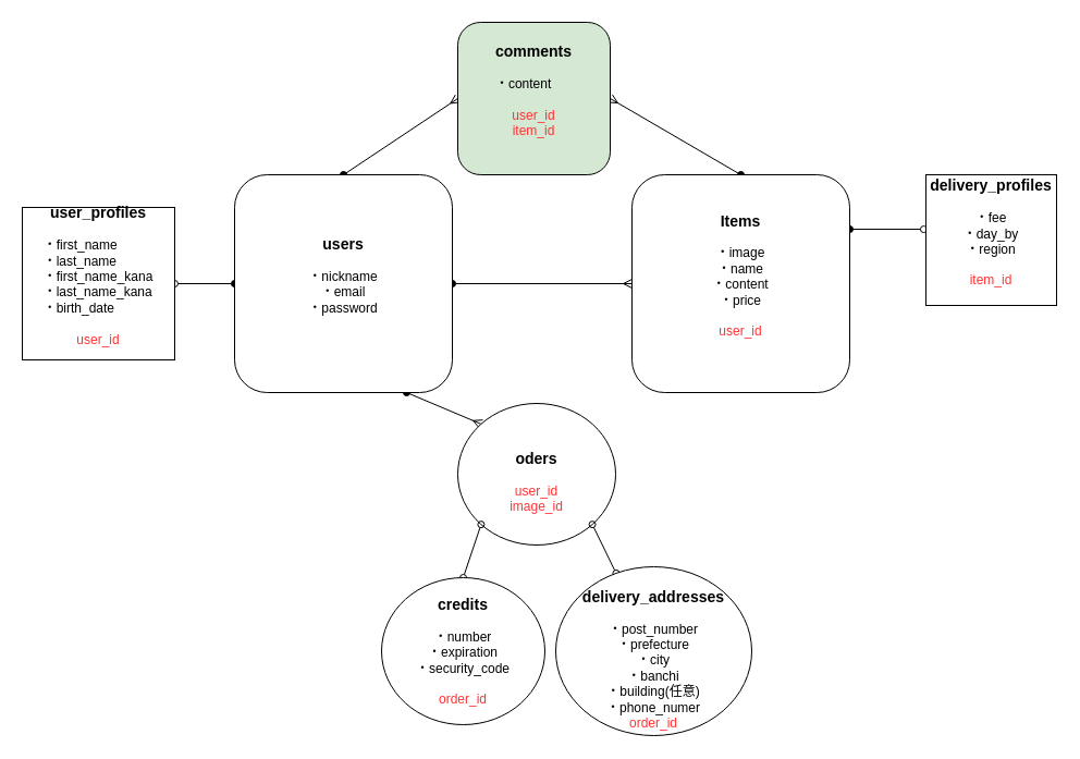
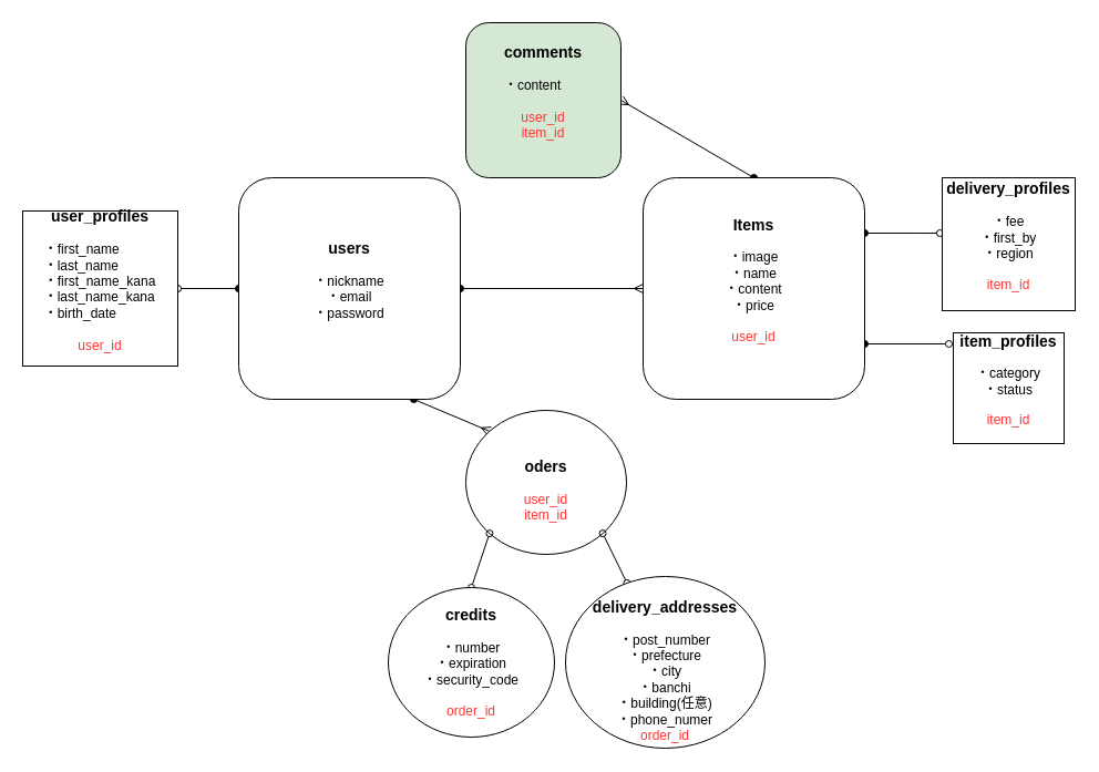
  <mxCell id="0" />
  <mxCell id="1" parent="0" />
- <mxCell id="2" style="edgeStyle=none;rounded=0;orthogonalLoop=1;jettySize=auto;html=1;exitX=0;exitY=0.5;exitDx=0;exitDy=0;startArrow=ERmany;startFill=0;endArrow=oval;endFill=1;strokeColor=#000000;fontColor=#FF3333;entryX=0.5;entryY=0;entryDx=0;entryDy=0;" edge="1" parent="1" source="4" target="8"><mxGeometry relative="1" as="geometry"><mxPoint x="370" y="220" as="targetPoint" /></mxGeometry></mxCell>
  <mxCell id="3" style="edgeStyle=none;rounded=0;orthogonalLoop=1;jettySize=auto;html=1;exitX=1;exitY=0.5;exitDx=0;exitDy=0;startArrow=ERmany;startFill=0;endArrow=oval;endFill=1;strokeColor=#000000;fontColor=#FF3333;entryX=0.5;entryY=0;entryDx=0;entryDy=0;" edge="1" parent="1" source="4" target="12"><mxGeometry relative="1" as="geometry" /></mxCell>
  <mxCell id="4" value="&lt;h3&gt;comments&lt;/h3&gt;&lt;div style=&quot;text-align: left ; font-size: 11px&quot;&gt;&lt;span style=&quot;font-size: 12px&quot;&gt;・content&lt;/span&gt;&lt;br&gt;&lt;/div&gt;&lt;div style=&quot;text-align: left ; font-size: 11px&quot;&gt;&lt;span style=&quot;font-size: 12px&quot;&gt;&lt;br&gt;&lt;/span&gt;&lt;/div&gt;&lt;div style=&quot;font-size: 11px&quot;&gt;&lt;span style=&quot;font-size: 12px&quot;&gt;&lt;font color=&quot;#ff3333&quot;&gt;user_id&lt;/font&gt;&lt;/span&gt;&lt;/div&gt;&lt;div style=&quot;font-size: 11px&quot;&gt;&lt;span style=&quot;color: rgb(255 , 51 , 51) ; font-size: 12px&quot;&gt;item_id&lt;/span&gt;&lt;/div&gt;&lt;div style=&quot;text-align: left ; font-size: 11px&quot;&gt;&lt;span style=&quot;font-size: 12px&quot;&gt;&lt;font color=&quot;#ff3333&quot;&gt;&lt;br&gt;&lt;/font&gt;&lt;/span&gt;&lt;/div&gt;&lt;div style=&quot;text-align: left ; font-size: 11px&quot;&gt;&lt;span style=&quot;font-size: 12px&quot;&gt;&lt;br&gt;&lt;/span&gt;&lt;/div&gt;" style="whiteSpace=wrap;html=1;aspect=fixed;align=center;rounded=1;fillColor=#d5e8d4;" vertex="1" parent="1"><mxGeometry x="420" y="20" width="140" height="140" as="geometry" /></mxCell>
  <mxCell id="5" style="edgeStyle=none;rounded=0;orthogonalLoop=1;jettySize=auto;html=1;entryX=0;entryY=0;entryDx=0;entryDy=0;startArrow=oval;startFill=1;endArrow=ERmany;endFill=0;strokeColor=#000000;fontColor=#FF3333;" edge="1" parent="1" target="15"><mxGeometry relative="1" as="geometry"><mxPoint x="373" y="360" as="sourcePoint" /></mxGeometry></mxCell>
  <mxCell id="6" style="edgeStyle=none;rounded=0;orthogonalLoop=1;jettySize=auto;html=1;startArrow=oval;startFill=1;endArrow=oval;endFill=0;strokeColor=#000000;fontColor=#FF3333;" edge="1" parent="1" source="8" target="9"><mxGeometry relative="1" as="geometry" /></mxCell>
  <mxCell id="7" style="edgeStyle=none;rounded=0;orthogonalLoop=1;jettySize=auto;html=1;exitX=1;exitY=0.5;exitDx=0;exitDy=0;entryX=0;entryY=0.5;entryDx=0;entryDy=0;startArrow=oval;startFill=1;endArrow=ERmany;endFill=0;strokeColor=#000000;fontColor=#FF3333;" edge="1" parent="1" source="8" target="12"><mxGeometry relative="1" as="geometry" /></mxCell>
  <mxCell id="8" value="&lt;h3&gt;users&lt;/h3&gt;&lt;div&gt;・nickname&lt;/div&gt;&lt;div&gt;・email&lt;/div&gt;&lt;div&gt;・password&lt;/div&gt;&lt;div&gt;&lt;br&gt;&lt;/div&gt;&lt;div style=&quot;text-align: left ; font-size: 11px&quot;&gt;&lt;span style=&quot;font-size: 12px&quot;&gt;&lt;br&gt;&lt;/span&gt;&lt;/div&gt;" style="whiteSpace=wrap;html=1;aspect=fixed;align=center;rounded=1;" vertex="1" parent="1"><mxGeometry x="215" width="200" height="200" as="geometry" y="160" /></mxCell>
  <mxCell id="9" value="&lt;h3&gt;user_profiles&lt;/h3&gt;&lt;div style=&quot;text-align: left ; font-size: 11px&quot;&gt;&lt;span style=&quot;font-size: 12px&quot;&gt;・first_name&lt;/span&gt;&lt;br&gt;&lt;/div&gt;&lt;div style=&quot;text-align: left ; font-size: 11px&quot;&gt;&lt;span style=&quot;font-size: 12px&quot;&gt;・last_name&lt;/span&gt;&lt;/div&gt;&lt;div style=&quot;text-align: left ; font-size: 11px&quot;&gt;&lt;span style=&quot;font-size: 12px&quot;&gt;・first_name_kana&lt;/span&gt;&lt;/div&gt;&lt;div style=&quot;text-align: left ; font-size: 11px&quot;&gt;&lt;span style=&quot;font-size: 12px&quot;&gt;・last_name_kana&lt;/span&gt;&lt;/div&gt;&lt;div style=&quot;text-align: left ; font-size: 11px&quot;&gt;&lt;span style=&quot;font-size: 12px&quot;&gt;・birth_date&lt;/span&gt;&lt;/div&gt;&lt;div style=&quot;text-align: left ; font-size: 11px&quot;&gt;&lt;span style=&quot;font-size: 12px&quot;&gt;&lt;br&gt;&lt;/span&gt;&lt;/div&gt;&lt;div style=&quot;font-size: 11px&quot;&gt;&lt;span style=&quot;font-size: 12px&quot;&gt;&lt;font color=&quot;#ff3333&quot;&gt;user_id&lt;/font&gt;&lt;/span&gt;&lt;/div&gt;&lt;div style=&quot;text-align: left ; font-size: 11px&quot;&gt;&lt;span style=&quot;font-size: 12px&quot;&gt;&lt;font color=&quot;#ff3333&quot;&gt;&lt;br&gt;&lt;/font&gt;&lt;/span&gt;&lt;/div&gt;&lt;div style=&quot;text-align: left ; font-size: 11px&quot;&gt;&lt;span style=&quot;font-size: 12px&quot;&gt;&lt;br&gt;&lt;/span&gt;&lt;/div&gt;" style="whiteSpace=wrap;html=1;aspect=fixed;align=center;rounded=0;" vertex="1" parent="1"><mxGeometry x="20" y="190" width="140" height="140" as="geometry" /></mxCell>
  <mxCell id="10" style="edgeStyle=none;rounded=0;orthogonalLoop=1;jettySize=auto;html=1;exitX=1;exitY=0.25;exitDx=0;exitDy=0;entryX=-0.017;entryY=0.417;entryDx=0;entryDy=0;entryPerimeter=0;startArrow=oval;startFill=1;endArrow=oval;endFill=0;strokeColor=#000000;fontColor=#FF3333;" edge="1" parent="1" source="12" target="14"><mxGeometry relative="1" as="geometry" /></mxCell>
+ <mxCell id="11" style="edgeStyle=none;rounded=0;orthogonalLoop=1;jettySize=auto;html=1;exitX=1;exitY=0.75;exitDx=0;exitDy=0;entryX=-0.04;entryY=0.1;entryDx=0;entryDy=0;entryPerimeter=0;startArrow=oval;startFill=1;endArrow=oval;endFill=0;strokeColor=#000000;fontColor=#FF3333;" edge="1" parent="1" source="12" target="13"><mxGeometry relative="1" as="geometry" /></mxCell>
  <mxCell id="12" value="&lt;h3&gt;Items&lt;/h3&gt;&lt;div&gt;・image&lt;/div&gt;&lt;div&gt;・name&lt;/div&gt;&lt;div&gt;・content&lt;/div&gt;&lt;div&gt;・price&lt;/div&gt;&lt;div style=&quot;text-align: left ; font-size: 11px&quot;&gt;&lt;span style=&quot;font-size: 12px&quot;&gt;&lt;br&gt;&lt;/span&gt;&lt;/div&gt;&lt;div style=&quot;font-size: 11px&quot;&gt;&lt;span style=&quot;font-size: 12px&quot;&gt;&lt;font color=&quot;#ff3333&quot;&gt;user_id&lt;/font&gt;&lt;/span&gt;&lt;/div&gt;&lt;div style=&quot;text-align: left ; font-size: 11px&quot;&gt;&lt;span style=&quot;font-size: 12px&quot;&gt;&lt;font color=&quot;#ff3333&quot;&gt;&lt;br&gt;&lt;/font&gt;&lt;/span&gt;&lt;/div&gt;&lt;div style=&quot;text-align: left ; font-size: 11px&quot;&gt;&lt;span style=&quot;font-size: 12px&quot;&gt;&lt;br&gt;&lt;/span&gt;&lt;/div&gt;" style="whiteSpace=wrap;html=1;aspect=fixed;align=center;rounded=1;" vertex="1" parent="1"><mxGeometry x="580" width="200" height="200" as="geometry" y="160" /></mxCell>
- <mxCell id="14" value="&lt;h3&gt;delivery_profiles&lt;/h3&gt;&lt;div style=&quot;font-size: 11px&quot;&gt;&lt;span style=&quot;font-size: 12px&quot;&gt;・fee&lt;/span&gt;&lt;br&gt;&lt;/div&gt;&lt;div&gt;・day_by&lt;/div&gt;&lt;div&gt;・region&lt;/div&gt;&lt;div style=&quot;font-size: 11px&quot;&gt;&lt;br&gt;&lt;/div&gt;&lt;div style=&quot;font-size: 11px&quot;&gt;&lt;span style=&quot;font-size: 12px&quot;&gt;&lt;font color=&quot;#ff3333&quot;&gt;item_id&lt;/font&gt;&lt;/span&gt;&lt;/div&gt;&lt;div style=&quot;font-size: 11px&quot;&gt;&lt;span style=&quot;font-size: 12px&quot;&gt;&lt;font color=&quot;#ff3333&quot;&gt;&lt;br&gt;&lt;/font&gt;&lt;/span&gt;&lt;/div&gt;&lt;div style=&quot;font-size: 11px&quot;&gt;&lt;span style=&quot;font-size: 12px&quot;&gt;&lt;br&gt;&lt;/span&gt;&lt;/div&gt;" style="whiteSpace=wrap;html=1;aspect=fixed;align=center;" vertex="1" parent="1"><mxGeometry x="850" width="120" height="120" as="geometry" y="160" /></mxCell>
- <mxCell id="15" value="&lt;h3&gt;&lt;font color=&quot;#000000&quot;&gt;oders&lt;/font&gt;&lt;/h3&gt;&lt;div&gt;user_id&lt;/div&gt;&lt;div&gt;image_id&lt;/div&gt;" style="ellipse;whiteSpace=wrap;html=1;rounded=0;fontColor=#FF3333;" vertex="1" parent="1"><mxGeometry x="420" y="370" width="145" height="130" as="geometry" /></mxCell>
+ <mxCell id="13" value="&lt;h3&gt;item_profiles&lt;/h3&gt;&lt;div style=&quot;font-size: 11px&quot;&gt;&lt;span style=&quot;font-size: 12px&quot;&gt;・category&lt;/span&gt;&lt;br&gt;&lt;/div&gt;&lt;div&gt;・status&lt;/div&gt;&lt;div style=&quot;font-size: 11px&quot;&gt;&lt;br&gt;&lt;/div&gt;&lt;div style=&quot;font-size: 11px&quot;&gt;&lt;span style=&quot;font-size: 12px&quot;&gt;&lt;font color=&quot;#ff3333&quot;&gt;item_id&lt;/font&gt;&lt;/span&gt;&lt;/div&gt;&lt;div style=&quot;font-size: 11px&quot;&gt;&lt;span style=&quot;font-size: 12px&quot;&gt;&lt;font color=&quot;#ff3333&quot;&gt;&lt;br&gt;&lt;/font&gt;&lt;/span&gt;&lt;/div&gt;&lt;div style=&quot;font-size: 11px&quot;&gt;&lt;span style=&quot;font-size: 12px&quot;&gt;&lt;br&gt;&lt;/span&gt;&lt;/div&gt;" style="whiteSpace=wrap;html=1;aspect=fixed;align=center;" vertex="1" parent="1"><mxGeometry x="860" y="300" width="100" height="100" as="geometry" /></mxCell>
+ <mxCell id="14" value="&lt;h3&gt;delivery_profiles&lt;/h3&gt;&lt;div style=&quot;font-size: 11px&quot;&gt;&lt;span style=&quot;font-size: 12px&quot;&gt;・fee&lt;/span&gt;&lt;br&gt;&lt;/div&gt;&lt;div&gt;・first_by&lt;/div&gt;&lt;div&gt;・region&lt;/div&gt;&lt;div style=&quot;font-size: 11px&quot;&gt;&lt;br&gt;&lt;/div&gt;&lt;div style=&quot;font-size: 11px&quot;&gt;&lt;span style=&quot;font-size: 12px&quot;&gt;&lt;font color=&quot;#ff3333&quot;&gt;item_id&lt;/font&gt;&lt;/span&gt;&lt;/div&gt;&lt;div style=&quot;font-size: 11px&quot;&gt;&lt;span style=&quot;font-size: 12px&quot;&gt;&lt;font color=&quot;#ff3333&quot;&gt;&lt;br&gt;&lt;/font&gt;&lt;/span&gt;&lt;/div&gt;&lt;div style=&quot;font-size: 11px&quot;&gt;&lt;span style=&quot;font-size: 12px&quot;&gt;&lt;br&gt;&lt;/span&gt;&lt;/div&gt;" style="whiteSpace=wrap;html=1;aspect=fixed;align=center;" vertex="1" parent="1"><mxGeometry x="850" width="120" height="120" as="geometry" y="160" /></mxCell>
+ <mxCell id="15" value="&lt;h3&gt;&lt;font color=&quot;#000000&quot;&gt;oders&lt;/font&gt;&lt;/h3&gt;&lt;div&gt;user_id&lt;/div&gt;&lt;div&gt;item_id&lt;/div&gt;" style="ellipse;whiteSpace=wrap;html=1;rounded=0;fontColor=#FF3333;" vertex="1" parent="1"><mxGeometry x="420" y="370" width="145" height="130" as="geometry" /></mxCell>
  <mxCell id="16" style="orthogonalLoop=1;jettySize=auto;html=1;exitX=0.5;exitY=0;exitDx=0;exitDy=0;entryX=0;entryY=1;entryDx=0;entryDy=0;fontColor=#FF3333;rounded=0;endArrow=oval;endFill=0;startArrow=oval;startFill=0;" edge="1" parent="1" source="17" target="15"><mxGeometry relative="1" as="geometry" /></mxCell>
  <mxCell id="17" value="&lt;h3&gt;&lt;font color=&quot;#000000&quot;&gt;credits&lt;/font&gt;&lt;/h3&gt;&lt;div&gt;&lt;font color=&quot;#000000&quot;&gt;・number&lt;/font&gt;&lt;/div&gt;&lt;div&gt;&lt;font color=&quot;#000000&quot;&gt;・expiration&lt;/font&gt;&lt;/div&gt;&lt;div&gt;&lt;font color=&quot;#000000&quot;&gt;・security_code&lt;/font&gt;&lt;/div&gt;&lt;div&gt;&lt;font color=&quot;#000000&quot;&gt;&lt;br&gt;&lt;/font&gt;&lt;/div&gt;&lt;div&gt;order_id&lt;/div&gt;&lt;div&gt;&lt;br&gt;&lt;/div&gt;" style="ellipse;whiteSpace=wrap;html=1;rounded=0;fontColor=#FF3333;" vertex="1" parent="1"><mxGeometry x="350" y="530" width="150" height="135" as="geometry" /></mxCell>
  <mxCell id="18" style="edgeStyle=none;rounded=0;orthogonalLoop=1;jettySize=auto;html=1;entryX=1;entryY=1;entryDx=0;entryDy=0;startArrow=oval;startFill=0;endArrow=oval;endFill=0;strokeColor=#000000;fontColor=#FF3333;" edge="1" parent="1" source="19" target="15"><mxGeometry relative="1" as="geometry" /></mxCell>
  <mxCell id="19" value="&lt;h3&gt;&lt;font color=&quot;#000000&quot;&gt;delivery_addresses&lt;/font&gt;&lt;/h3&gt;&lt;div&gt;&lt;font color=&quot;#000000&quot;&gt;・post_number&lt;/font&gt;&lt;/div&gt;&lt;div&gt;&lt;font color=&quot;#000000&quot;&gt;・prefecture&lt;/font&gt;&lt;/div&gt;&lt;div&gt;&lt;font color=&quot;#000000&quot;&gt;・city&lt;/font&gt;&lt;/div&gt;&lt;div&gt;&lt;font color=&quot;#000000&quot;&gt;・banchi&lt;/font&gt;&lt;/div&gt;&lt;div&gt;&lt;font color=&quot;#000000&quot;&gt;・building(任意)&lt;/font&gt;&lt;/div&gt;&lt;div&gt;&lt;font color=&quot;#000000&quot;&gt;・phone_numer&lt;/font&gt;&lt;/div&gt;&lt;div&gt;order&lt;span&gt;_id&lt;/span&gt;&lt;/div&gt;" style="ellipse;whiteSpace=wrap;html=1;rounded=0;fontColor=#FF3333;" vertex="1" parent="1"><mxGeometry x="510" y="520" width="180" height="155" as="geometry" /></mxCell>
